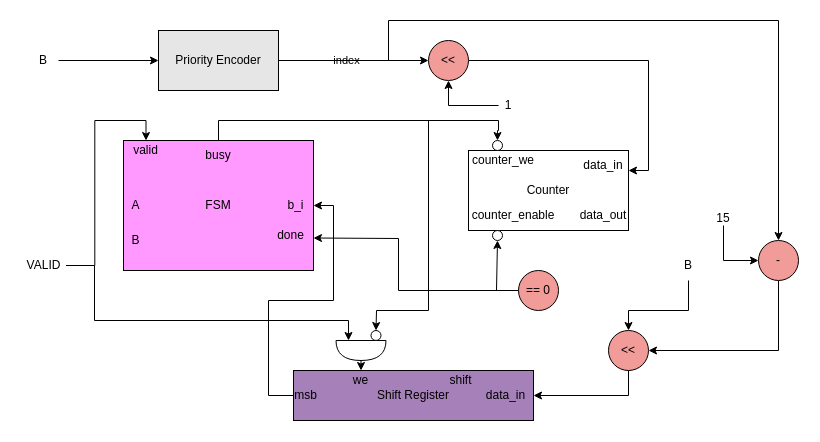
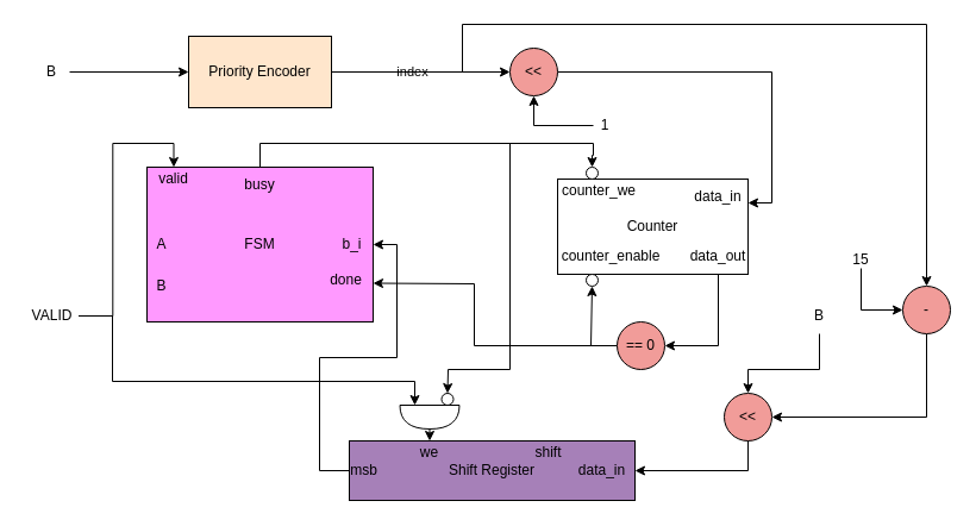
  <mxCell id="0" />
  <mxCell id="1" parent="0" />
  <mxCell id="2" style="edgeStyle=orthogonalEdgeStyle;rounded=0;orthogonalLoop=1;jettySize=auto;html=1;exitX=1;exitY=0.5;exitDx=0;exitDy=0;entryX=0;entryY=0.5;entryDx=0;entryDy=0;" edge="1" parent="1" source="5" target="9"><mxGeometry relative="1" as="geometry" /></mxCell>
  <mxCell id="3" value="index" style="edgeLabel;html=1;align=center;verticalAlign=middle;resizable=0;points=[];" vertex="1" connectable="0" parent="2"><mxGeometry x="-0.116" y="1" relative="1" as="geometry"><mxPoint x="1" as="offset" /></mxGeometry></mxCell>
  <mxCell id="4" style="edgeStyle=orthogonalEdgeStyle;rounded=0;orthogonalLoop=1;jettySize=auto;html=1;entryX=0.5;entryY=0;entryDx=0;entryDy=0;" edge="1" parent="1" source="5" target="40"><mxGeometry relative="1" as="geometry"><Array as="points"><mxPoint x="388" y="60" /><mxPoint x="388" y="20" /><mxPoint x="778" y="20" /></Array></mxGeometry></mxCell>
- <mxCell id="5" value="&lt;font style=&quot;font-size: 12px;&quot;&gt;Priority Encoder&lt;/font&gt;" style="rounded=0;whiteSpace=wrap;html=1;fillColor=#E6E6E6;" vertex="1" parent="1"><mxGeometry x="158" y="30" width="120" height="60" as="geometry" /></mxCell>
+ <mxCell id="5" value="&lt;font style=&quot;font-size: 12px;&quot;&gt;Priority Encoder&lt;/font&gt;" style="rounded=0;whiteSpace=wrap;html=1;fillColor=#ffe6cc;" vertex="1" parent="1"><mxGeometry x="158" y="30" width="120" height="60" as="geometry" /></mxCell>
  <mxCell id="6" value="" style="endArrow=classic;html=1;rounded=0;entryX=0;entryY=0.5;entryDx=0;entryDy=0;exitX=1;exitY=0.5;exitDx=0;exitDy=0;" edge="1" parent="1" source="7" target="5"><mxGeometry width="50" height="50" relative="1" as="geometry"><mxPoint x="88" y="60" as="sourcePoint" /><mxPoint x="308" y="200" as="targetPoint" /></mxGeometry></mxCell>
  <mxCell id="7" value="&lt;font style=&quot;font-size: 12px;&quot;&gt;B&lt;/font&gt;" style="text;html=1;align=center;verticalAlign=middle;whiteSpace=wrap;rounded=0;" vertex="1" parent="1"><mxGeometry x="28" y="45" width="30" height="30" as="geometry" /></mxCell>
  <mxCell id="8" style="edgeStyle=orthogonalEdgeStyle;rounded=0;orthogonalLoop=1;jettySize=auto;html=1;exitX=1;exitY=0.5;exitDx=0;exitDy=0;entryX=1;entryY=0.25;entryDx=0;entryDy=0;" edge="1" parent="1" source="9" target="13"><mxGeometry relative="1" as="geometry" /></mxCell>
  <mxCell id="9" value="&amp;lt;&amp;lt;" style="ellipse;whiteSpace=wrap;html=1;aspect=fixed;fillColor=#F19C99;" vertex="1" parent="1"><mxGeometry x="428" y="40" width="40" height="40" as="geometry" /></mxCell>
  <mxCell id="10" value="" style="endArrow=classic;html=1;rounded=0;entryX=0.5;entryY=1;entryDx=0;entryDy=0;exitX=0;exitY=0.5;exitDx=0;exitDy=0;" edge="1" parent="1" source="11" target="9"><mxGeometry width="50" height="50" relative="1" as="geometry"><mxPoint x="508" y="10" as="sourcePoint" /><mxPoint x="388" y="200" as="targetPoint" /><Array as="points"><mxPoint x="448" y="105" /></Array></mxGeometry></mxCell>
  <mxCell id="11" value="1" style="text;html=1;align=center;verticalAlign=middle;whiteSpace=wrap;rounded=0;" vertex="1" parent="1"><mxGeometry x="498" y="90" width="20" height="30" as="geometry" /></mxCell>
  <mxCell id="12" value="" style="group;fillColor=#7EA6E0;" vertex="1" connectable="0" parent="1"><mxGeometry x="468" y="150" width="160" height="80" as="geometry" /></mxCell>
  <mxCell id="13" value="Counter" style="rounded=0;whiteSpace=wrap;html=1;" vertex="1" parent="12"><mxGeometry width="160" height="80" as="geometry" /></mxCell>
  <mxCell id="14" value="data_in" style="text;html=1;align=center;verticalAlign=middle;whiteSpace=wrap;rounded=0;" vertex="1" parent="12"><mxGeometry x="110" width="50" height="30" as="geometry" /></mxCell>
  <mxCell id="15" value="data_out" style="text;html=1;align=center;verticalAlign=middle;whiteSpace=wrap;rounded=0;" vertex="1" parent="12"><mxGeometry x="110" y="50" width="50" height="30" as="geometry" /></mxCell>
  <mxCell id="16" value="counter_enable" style="text;html=1;align=center;verticalAlign=middle;whiteSpace=wrap;rounded=0;" vertex="1" parent="12"><mxGeometry x="10" y="50" width="70" height="30" as="geometry" /></mxCell>
  <mxCell id="17" value="counter_we" style="text;html=1;align=center;verticalAlign=middle;whiteSpace=wrap;rounded=0;" vertex="1" parent="12"><mxGeometry width="70" height="20" as="geometry" /></mxCell>
+ <mxCell id="18" value="" style="endArrow=classic;html=1;rounded=0;exitX=0.5;exitY=1;exitDx=0;exitDy=0;" edge="1" parent="1" source="15" target="20"><mxGeometry width="50" height="50" relative="1" as="geometry"><mxPoint x="358" y="80" as="sourcePoint" /><mxPoint x="568" y="290" as="targetPoint" /><Array as="points"><mxPoint x="603" y="290" /></Array></mxGeometry></mxCell>
  <mxCell id="19" value="" style="endArrow=classic;html=1;rounded=0;exitX=0;exitY=0.5;exitDx=0;exitDy=0;entryX=0.5;entryY=1;entryDx=0;entryDy=0;" edge="1" parent="1" source="20" target="21"><mxGeometry width="50" height="50" relative="1" as="geometry"><mxPoint x="288" y="150" as="sourcePoint" /><mxPoint x="496" y="250" as="targetPoint" /><Array as="points"><mxPoint x="496" y="290" /></Array></mxGeometry></mxCell>
  <mxCell id="20" value="== 0" style="ellipse;whiteSpace=wrap;html=1;aspect=fixed;fillColor=#F19C99;" vertex="1" parent="1"><mxGeometry x="518" y="270" width="40" height="40" as="geometry" /></mxCell>
  <mxCell id="21" value="" style="ellipse;whiteSpace=wrap;html=1;aspect=fixed;" vertex="1" parent="1"><mxGeometry x="492" y="230" width="10" height="10" as="geometry" /></mxCell>
  <mxCell id="22" value="" style="endArrow=classic;html=1;rounded=0;entryX=1;entryY=0.75;entryDx=0;entryDy=0;" edge="1" parent="1" target="23"><mxGeometry width="50" height="50" relative="1" as="geometry"><mxPoint x="498" y="290" as="sourcePoint" /><mxPoint x="348" y="290" as="targetPoint" /><Array as="points"><mxPoint x="398" y="290" /><mxPoint x="398" y="238" /></Array></mxGeometry></mxCell>
  <mxCell id="23" value="FSM" style="rounded=0;whiteSpace=wrap;html=1;fillColor=#FF99FF;" vertex="1" parent="1"><mxGeometry x="123" y="140" width="190" height="130" as="geometry" /></mxCell>
  <mxCell id="24" value="done" style="text;html=1;align=center;verticalAlign=middle;whiteSpace=wrap;rounded=0;" vertex="1" parent="1"><mxGeometry x="268" y="220" width="45" height="30" as="geometry" /></mxCell>
  <mxCell id="25" value="b_i" style="text;html=1;align=center;verticalAlign=middle;whiteSpace=wrap;rounded=0;" vertex="1" parent="1"><mxGeometry x="278" y="190" width="35" height="30" as="geometry" /></mxCell>
  <mxCell id="26" value="valid" style="text;html=1;align=center;verticalAlign=middle;whiteSpace=wrap;rounded=0;" vertex="1" parent="1"><mxGeometry x="123" y="140" width="45" height="20" as="geometry" /></mxCell>
  <mxCell id="27" style="edgeStyle=orthogonalEdgeStyle;rounded=0;orthogonalLoop=1;jettySize=auto;html=1;entryX=0.5;entryY=0;entryDx=0;entryDy=0;" edge="1" parent="1" source="28" target="47"><mxGeometry relative="1" as="geometry"><Array as="points"><mxPoint x="218" y="120" /><mxPoint x="498" y="120" /><mxPoint x="498" y="130" /><mxPoint x="497" y="130" /></Array></mxGeometry></mxCell>
  <mxCell id="28" value="busy" style="text;html=1;align=center;verticalAlign=middle;whiteSpace=wrap;rounded=0;" vertex="1" parent="1"><mxGeometry x="188" y="140" width="60" height="30" as="geometry" /></mxCell>
  <mxCell id="29" value="A" style="text;html=1;align=center;verticalAlign=middle;whiteSpace=wrap;rounded=0;" vertex="1" parent="1"><mxGeometry x="123" y="195" width="25" height="20" as="geometry" /></mxCell>
  <mxCell id="30" value="B" style="text;html=1;align=center;verticalAlign=middle;whiteSpace=wrap;rounded=0;" vertex="1" parent="1"><mxGeometry x="123" y="230" width="25" height="20" as="geometry" /></mxCell>
  <mxCell id="31" value="Shift Register" style="rounded=0;whiteSpace=wrap;html=1;fillColor=#A680B8;" vertex="1" parent="1"><mxGeometry x="293" y="370" width="240" height="50" as="geometry" /></mxCell>
  <mxCell id="32" value="data_in" style="text;html=1;align=center;verticalAlign=middle;whiteSpace=wrap;rounded=0;" vertex="1" parent="1"><mxGeometry x="478" y="380" width="55" height="30" as="geometry" /></mxCell>
  <mxCell id="33" value="shift" style="text;html=1;align=center;verticalAlign=middle;whiteSpace=wrap;rounded=0;" vertex="1" parent="1"><mxGeometry x="438" y="370" width="45" height="20" as="geometry" /></mxCell>
  <mxCell id="34" value="we" style="text;html=1;align=center;verticalAlign=middle;whiteSpace=wrap;rounded=0;" vertex="1" parent="1"><mxGeometry x="338" y="370" width="45" height="20" as="geometry" /></mxCell>
  <mxCell id="35" value="" style="endArrow=classic;html=1;rounded=0;entryX=1;entryY=0.5;entryDx=0;entryDy=0;" edge="1" parent="1" target="32"><mxGeometry width="50" height="50" relative="1" as="geometry"><mxPoint x="628" y="360" as="sourcePoint" /><mxPoint x="438" y="320" as="targetPoint" /><Array as="points"><mxPoint x="628" y="395" /></Array></mxGeometry></mxCell>
  <mxCell id="36" value="&amp;lt;&amp;lt;" style="ellipse;whiteSpace=wrap;html=1;aspect=fixed;fillColor=#F19C99;" vertex="1" parent="1"><mxGeometry x="608" y="330" width="40" height="40" as="geometry" /></mxCell>
  <mxCell id="37" value="" style="endArrow=classic;html=1;rounded=0;entryX=0.5;entryY=0;entryDx=0;entryDy=0;" edge="1" parent="1" target="36"><mxGeometry width="50" height="50" relative="1" as="geometry"><mxPoint x="688" y="280" as="sourcePoint" /><mxPoint x="578" y="290" as="targetPoint" /><Array as="points"><mxPoint x="688" y="310" /><mxPoint x="628" y="310" /></Array></mxGeometry></mxCell>
  <mxCell id="38" value="B" style="text;html=1;align=center;verticalAlign=middle;whiteSpace=wrap;rounded=0;" vertex="1" parent="1"><mxGeometry x="678" y="250" width="20" height="30" as="geometry" /></mxCell>
  <mxCell id="39" value="" style="endArrow=classic;html=1;rounded=0;entryX=1;entryY=0.5;entryDx=0;entryDy=0;exitX=0.5;exitY=1;exitDx=0;exitDy=0;" edge="1" parent="1" source="40" target="36"><mxGeometry width="50" height="50" relative="1" as="geometry"><mxPoint x="748" y="280" as="sourcePoint" /><mxPoint x="648" y="290" as="targetPoint" /><Array as="points"><mxPoint x="778" y="350" /></Array></mxGeometry></mxCell>
  <mxCell id="40" value="-" style="ellipse;whiteSpace=wrap;html=1;aspect=fixed;fillColor=#F19C99;" vertex="1" parent="1"><mxGeometry x="758" y="240" width="40" height="40" as="geometry" /></mxCell>
  <mxCell id="41" value="" style="endArrow=classic;html=1;rounded=0;entryX=0;entryY=0.5;entryDx=0;entryDy=0;exitX=0.5;exitY=1;exitDx=0;exitDy=0;" edge="1" parent="1" source="42" target="40"><mxGeometry width="50" height="50" relative="1" as="geometry"><mxPoint x="798" y="210" as="sourcePoint" /><mxPoint x="687" y="210" as="targetPoint" /><Array as="points"><mxPoint x="723" y="260" /></Array></mxGeometry></mxCell>
  <mxCell id="42" value="15" style="text;html=1;align=center;verticalAlign=middle;whiteSpace=wrap;rounded=0;" vertex="1" parent="1"><mxGeometry x="708" y="210" width="30" height="15" as="geometry" /></mxCell>
  <mxCell id="43" style="edgeStyle=orthogonalEdgeStyle;rounded=0;orthogonalLoop=1;jettySize=auto;html=1;entryX=1;entryY=0.5;entryDx=0;entryDy=0;" edge="1" parent="1" source="44" target="25"><mxGeometry relative="1" as="geometry"><Array as="points"><mxPoint x="268" y="395" /><mxPoint x="268" y="300" /><mxPoint x="333" y="300" /><mxPoint x="333" y="205" /></Array></mxGeometry></mxCell>
  <mxCell id="44" value="msb" style="text;html=1;align=center;verticalAlign=middle;whiteSpace=wrap;rounded=0;" vertex="1" parent="1"><mxGeometry x="293" y="380" width="25" height="30" as="geometry" /></mxCell>
  <mxCell id="45" style="edgeStyle=orthogonalEdgeStyle;rounded=0;orthogonalLoop=1;jettySize=auto;html=1;entryX=0.5;entryY=0;entryDx=0;entryDy=0;" edge="1" parent="1" source="46" target="26"><mxGeometry relative="1" as="geometry" /></mxCell>
  <mxCell id="46" value="VALID" style="text;html=1;align=center;verticalAlign=middle;whiteSpace=wrap;rounded=0;" vertex="1" parent="1"><mxGeometry x="20.5" y="250" width="45" height="30" as="geometry" /></mxCell>
  <mxCell id="47" value="" style="ellipse;whiteSpace=wrap;html=1;aspect=fixed;" vertex="1" parent="1"><mxGeometry x="492" y="140" width="10" height="10" as="geometry" /></mxCell>
  <mxCell id="48" value="" style="endArrow=classic;html=1;rounded=0;entryX=0.5;entryY=0;entryDx=0;entryDy=0;" edge="1" parent="1" target="51"><mxGeometry width="50" height="50" relative="1" as="geometry"><mxPoint x="428" y="120" as="sourcePoint" /><mxPoint x="373" y="320" as="targetPoint" /><Array as="points"><mxPoint x="428" y="310" /><mxPoint x="376" y="310" /></Array></mxGeometry></mxCell>
  <mxCell id="49" style="edgeStyle=orthogonalEdgeStyle;rounded=0;orthogonalLoop=1;jettySize=auto;html=1;exitX=1;exitY=0.5;exitDx=0;exitDy=0;exitPerimeter=0;entryX=0.5;entryY=0;entryDx=0;entryDy=0;" edge="1" parent="1" source="50" target="34"><mxGeometry relative="1" as="geometry" /></mxCell>
  <mxCell id="50" value="" style="shape=or;whiteSpace=wrap;html=1;rotation=90;" vertex="1" parent="1"><mxGeometry x="350.5" y="325" width="20" height="50" as="geometry" /></mxCell>
  <mxCell id="51" value="" style="ellipse;whiteSpace=wrap;html=1;aspect=fixed;" vertex="1" parent="1"><mxGeometry x="370.5" y="330" width="10" height="10" as="geometry" /></mxCell>
  <mxCell id="52" style="edgeStyle=orthogonalEdgeStyle;rounded=0;orthogonalLoop=1;jettySize=auto;html=1;entryX=0;entryY=0.75;entryDx=0;entryDy=0;entryPerimeter=0;" edge="1" parent="1" target="50"><mxGeometry relative="1" as="geometry"><mxPoint x="71.5" y="265" as="sourcePoint" /><mxPoint x="354" y="340" as="targetPoint" /><Array as="points"><mxPoint x="94" y="265" /><mxPoint x="94" y="320" /><mxPoint x="348" y="320" /></Array></mxGeometry></mxCell>
